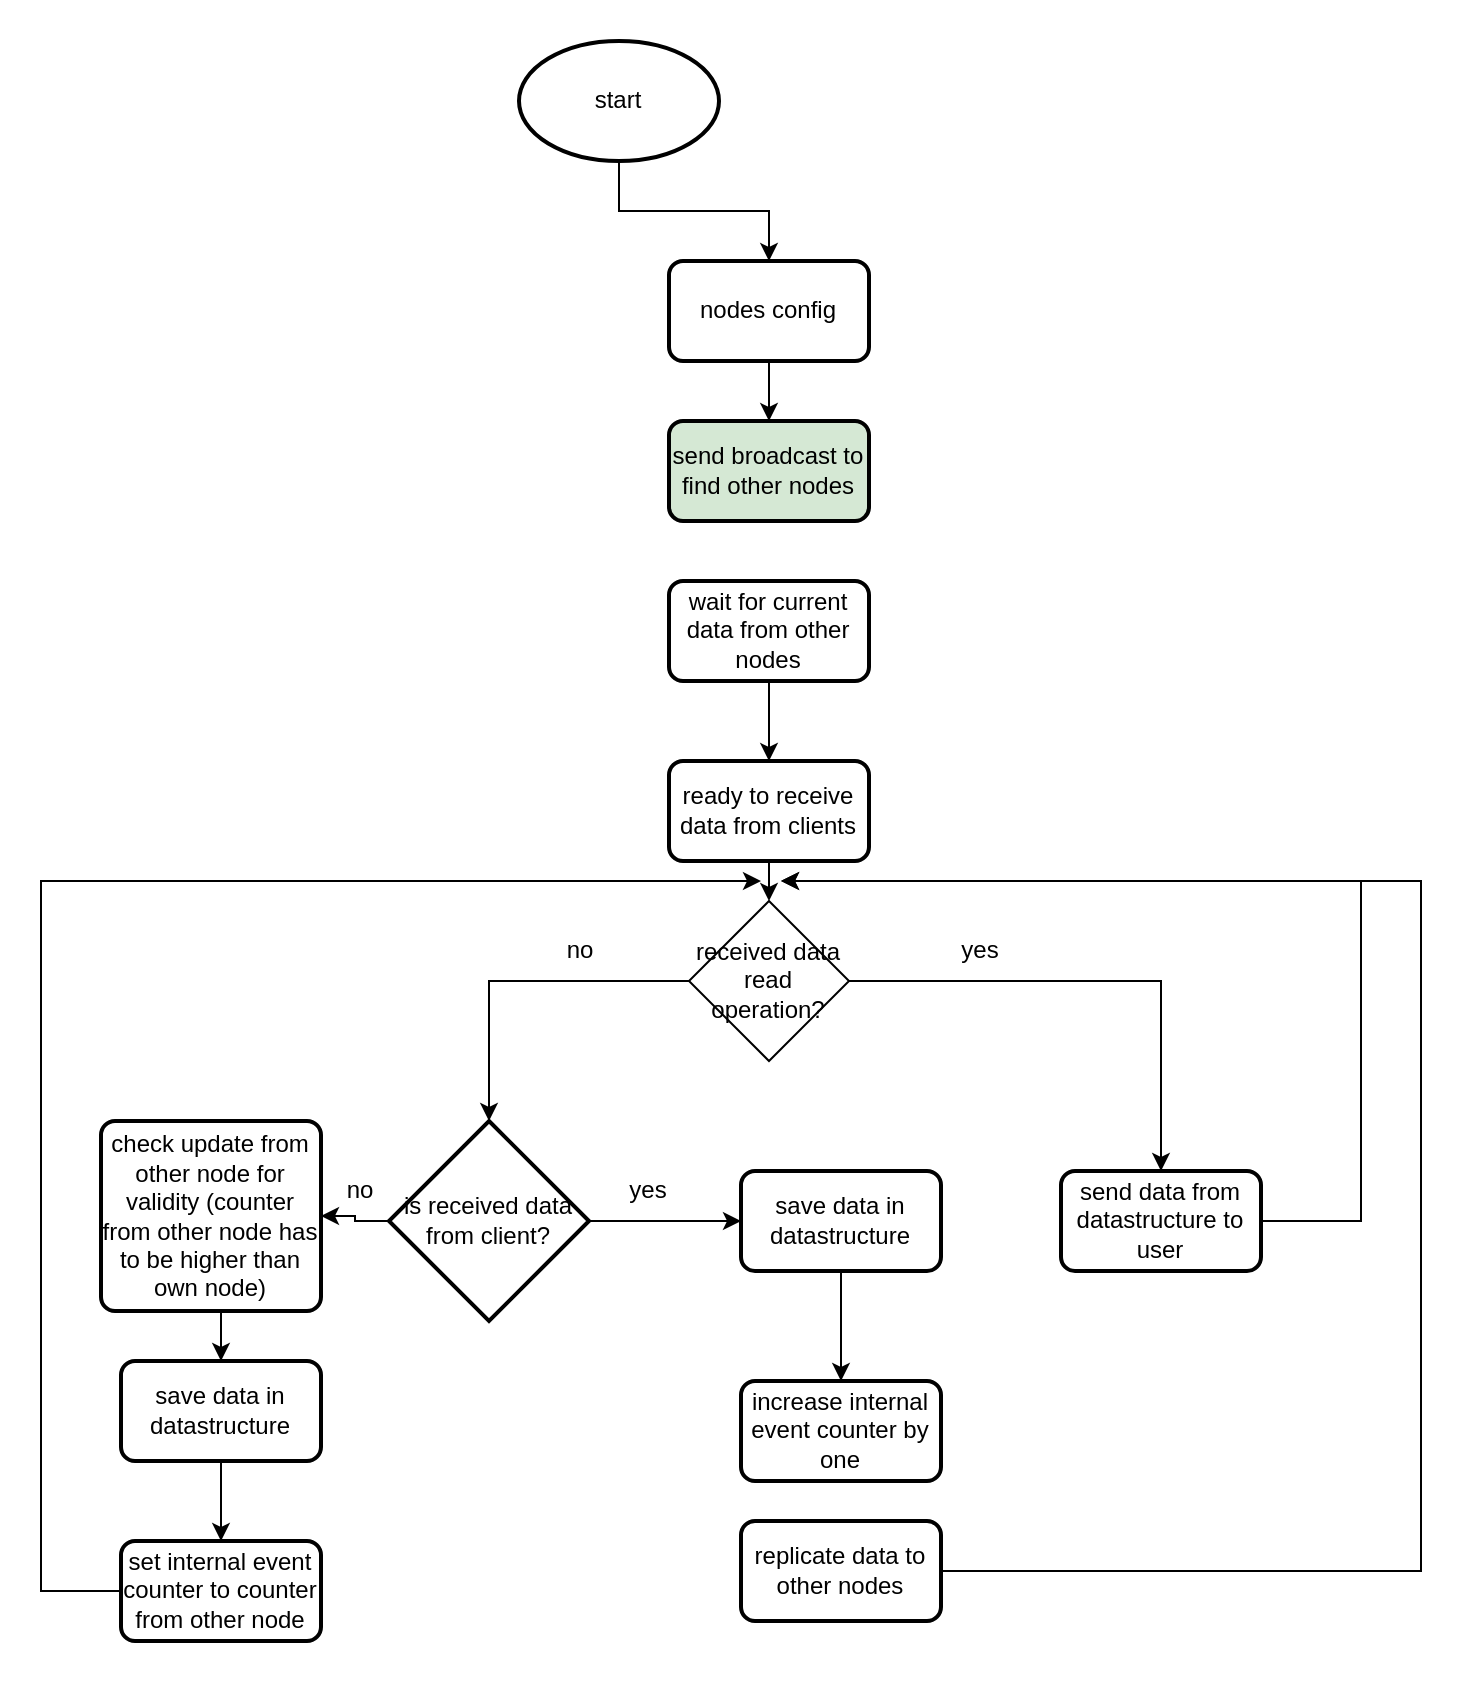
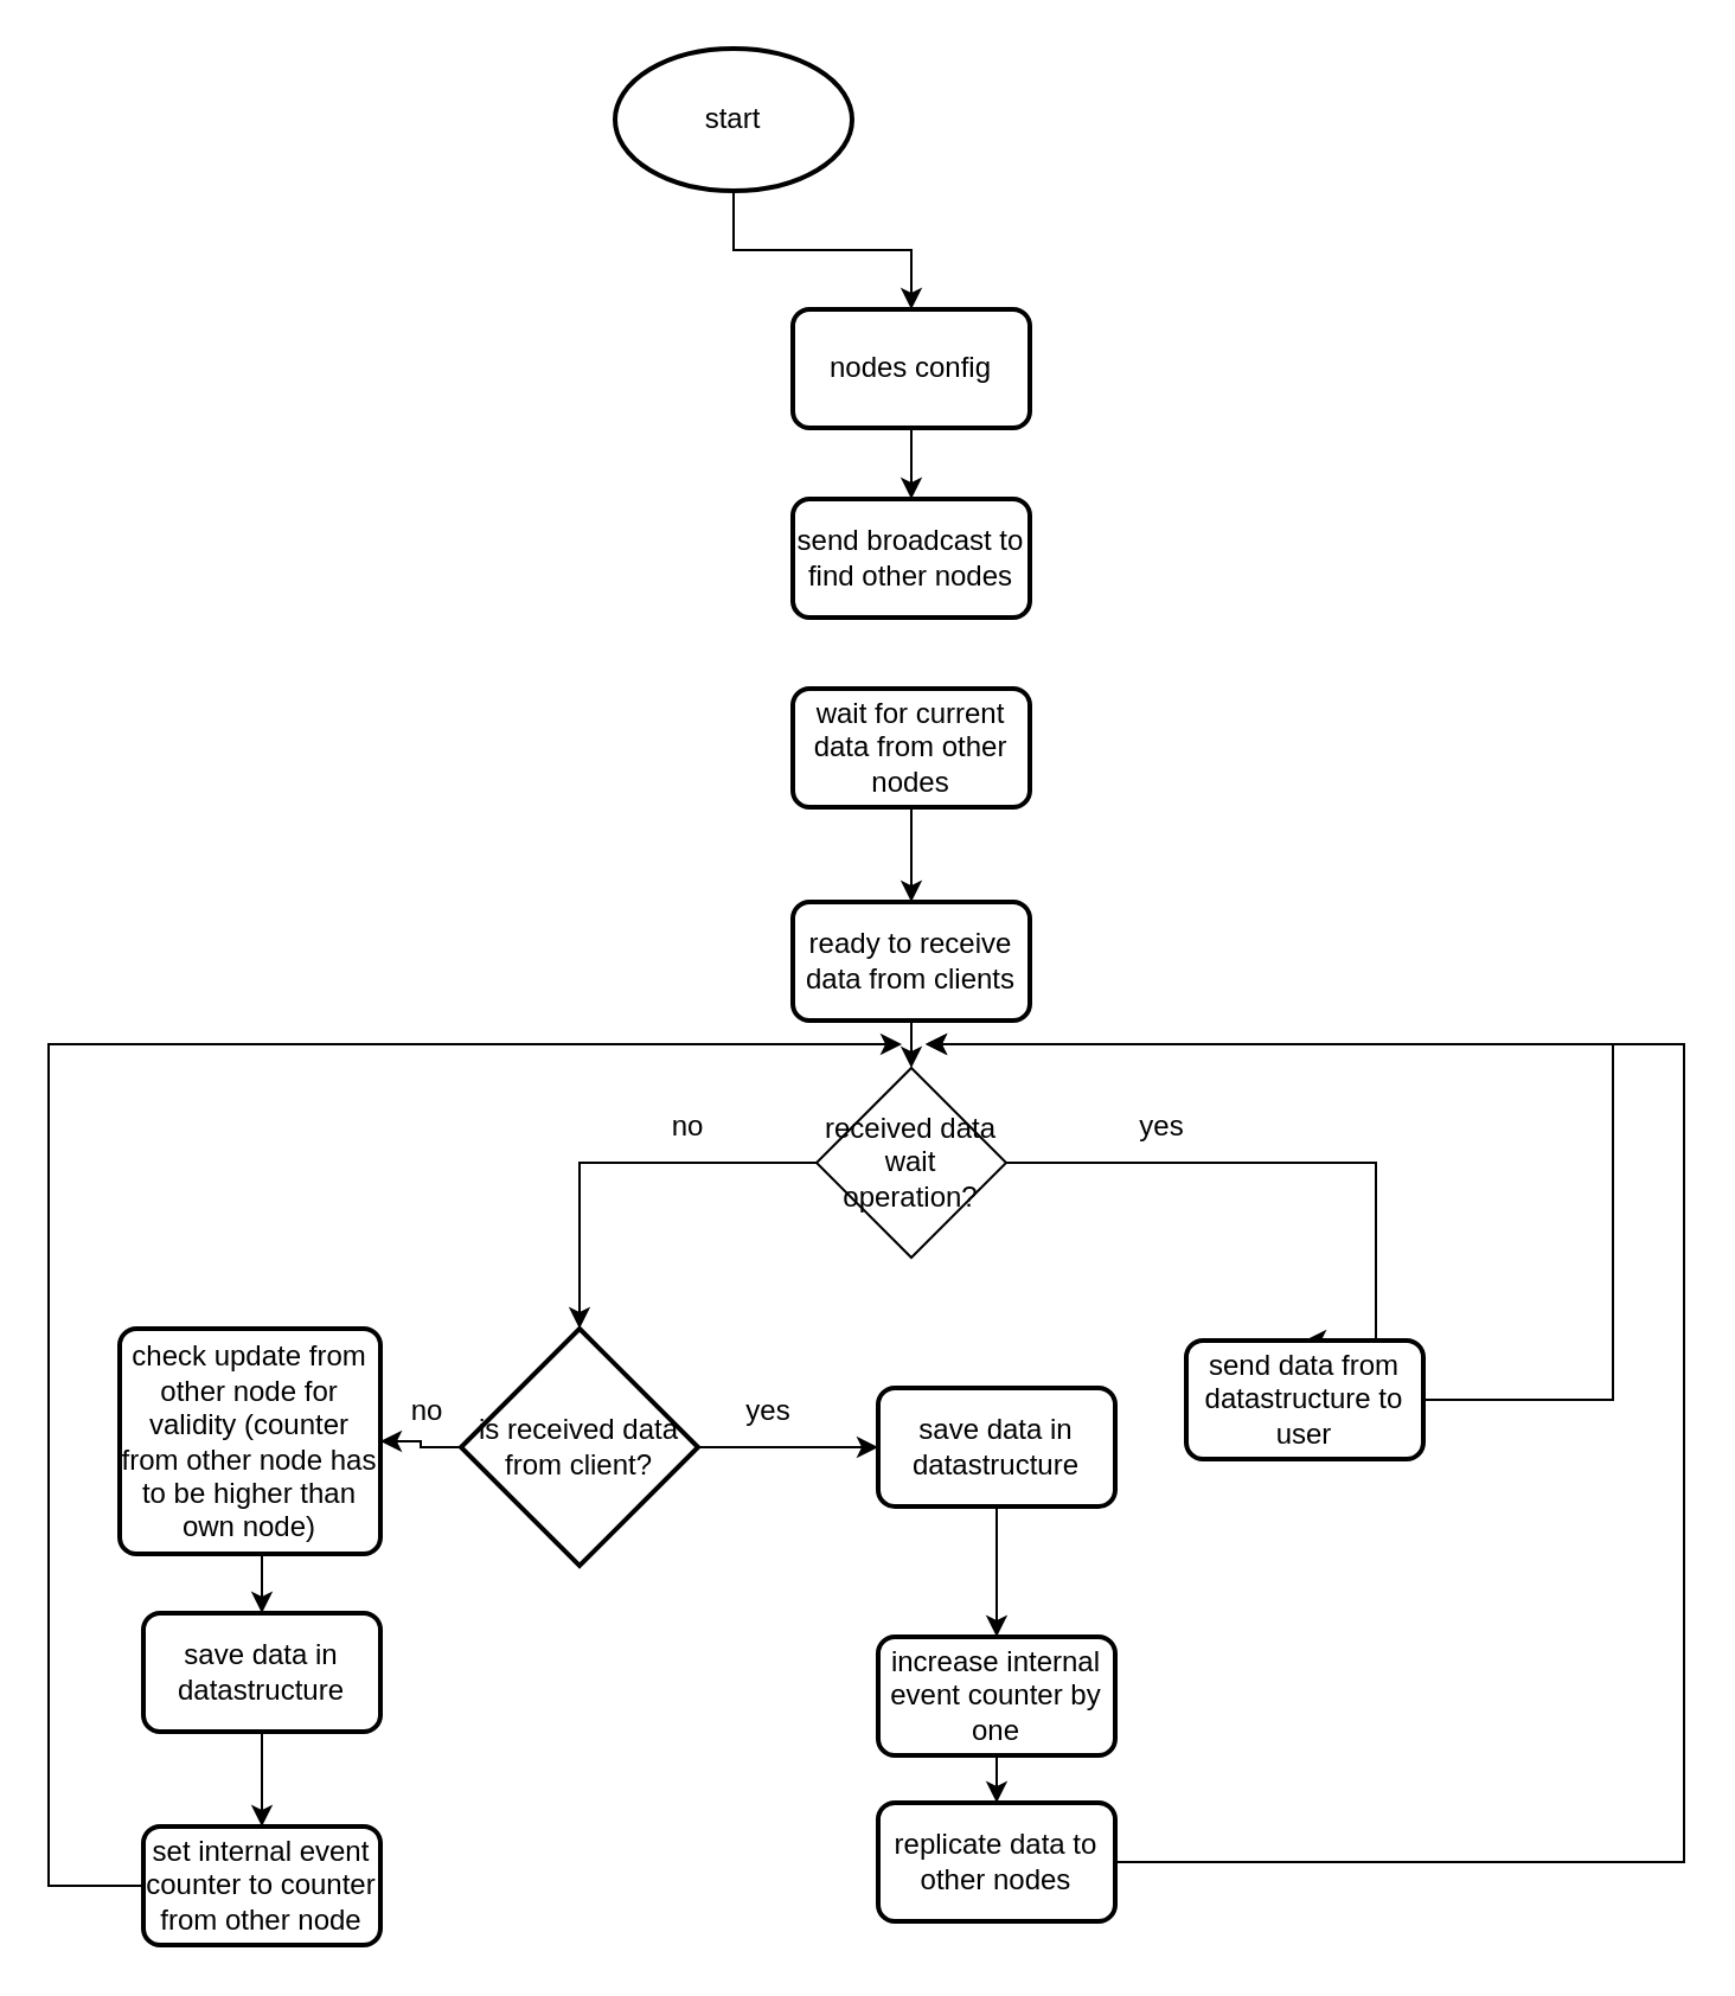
  <mxCell id="0" />
  <mxCell id="1" parent="0" />
  <mxCell id="2" style="edgeStyle=orthogonalEdgeStyle;rounded=0;orthogonalLoop=1;jettySize=auto;html=1;entryX=0.5;entryY=0;entryDx=0;entryDy=0;" parent="1" source="3" target="5" edge="1"><mxGeometry relative="1" as="geometry" /></mxCell>
  <mxCell id="3" value="start" style="strokeWidth=2;html=1;shape=mxgraph.flowchart.start_1;whiteSpace=wrap;" parent="1" vertex="1"><mxGeometry x="259" y="20" width="100" height="60" as="geometry" /></mxCell>
  <mxCell id="4" style="edgeStyle=orthogonalEdgeStyle;rounded=0;orthogonalLoop=1;jettySize=auto;html=1;" parent="1" source="5" target="6" edge="1"><mxGeometry relative="1" as="geometry" /></mxCell>
  <mxCell id="5" value="nodes config" style="rounded=1;whiteSpace=wrap;html=1;absoluteArcSize=1;arcSize=14;strokeWidth=2;" parent="1" vertex="1"><mxGeometry x="334" y="130" width="100" height="50" as="geometry" /></mxCell>
- <mxCell id="6" value="send broadcast to find other nodes" style="rounded=1;whiteSpace=wrap;html=1;absoluteArcSize=1;arcSize=14;strokeWidth=2;fillColor=#d5e8d4;" parent="1" vertex="1"><mxGeometry x="334" y="210" width="100" height="50" as="geometry" /></mxCell>
+ <mxCell id="6" value="send broadcast to find other nodes" style="rounded=1;whiteSpace=wrap;html=1;absoluteArcSize=1;arcSize=14;strokeWidth=2;" parent="1" vertex="1"><mxGeometry x="334" y="210" width="100" height="50" as="geometry" /></mxCell>
  <mxCell id="7" style="edgeStyle=orthogonalEdgeStyle;rounded=0;orthogonalLoop=1;jettySize=auto;html=1;" parent="1" source="8" target="10" edge="1"><mxGeometry relative="1" as="geometry" /></mxCell>
  <mxCell id="8" value="wait for current data from other nodes" style="rounded=1;whiteSpace=wrap;html=1;absoluteArcSize=1;arcSize=14;strokeWidth=2;" parent="1" vertex="1"><mxGeometry x="334" y="290" width="100" height="50" as="geometry" /></mxCell>
  <mxCell id="9" style="edgeStyle=elbowEdgeStyle;rounded=0;orthogonalLoop=1;jettySize=auto;html=1;" parent="1" source="10" target="30" edge="1"><mxGeometry relative="1" as="geometry" /></mxCell>
  <mxCell id="10" value="ready to receive data from clients" style="rounded=1;whiteSpace=wrap;html=1;absoluteArcSize=1;arcSize=14;strokeWidth=2;" parent="1" vertex="1"><mxGeometry x="334" y="380" width="100" height="50" as="geometry" /></mxCell>
  <mxCell id="11" style="edgeStyle=orthogonalEdgeStyle;rounded=0;orthogonalLoop=1;jettySize=auto;html=1;entryX=0;entryY=0.5;entryDx=0;entryDy=0;" parent="1" source="13" target="15" edge="1"><mxGeometry relative="1" as="geometry"><mxPoint x="360" y="610" as="targetPoint" /></mxGeometry></mxCell>
  <mxCell id="12" style="edgeStyle=elbowEdgeStyle;rounded=0;orthogonalLoop=1;jettySize=auto;html=1;entryX=1;entryY=0.5;entryDx=0;entryDy=0;" parent="1" source="13" target="21" edge="1"><mxGeometry relative="1" as="geometry" /></mxCell>
  <mxCell id="13" value="is received data from client?" style="strokeWidth=2;html=1;shape=mxgraph.flowchart.decision;whiteSpace=wrap;" parent="1" vertex="1"><mxGeometry x="194" y="560" width="100" height="100" as="geometry" /></mxCell>
  <mxCell id="14" style="edgeStyle=orthogonalEdgeStyle;rounded=0;orthogonalLoop=1;jettySize=auto;html=1;" parent="1" source="15" target="18" edge="1"><mxGeometry relative="1" as="geometry" /></mxCell>
  <mxCell id="15" value="save data in datastructure" style="rounded=1;whiteSpace=wrap;html=1;absoluteArcSize=1;arcSize=14;strokeWidth=2;" parent="1" vertex="1"><mxGeometry x="370" y="585" width="100" height="50" as="geometry" /></mxCell>
  <mxCell id="16" style="edgeStyle=elbowEdgeStyle;rounded=0;orthogonalLoop=1;jettySize=auto;html=1;exitX=1;exitY=0.5;exitDx=0;exitDy=0;" parent="1" source="27" edge="1"><mxGeometry relative="1" as="geometry"><mxPoint x="390" y="440" as="targetPoint" /><Array as="points"><mxPoint x="710" y="620" /><mxPoint x="510" y="530" /></Array></mxGeometry></mxCell>
+ <mxCell id="17" style="edgeStyle=elbowEdgeStyle;rounded=0;orthogonalLoop=1;jettySize=auto;html=1;" parent="1" source="18" target="27" edge="1"><mxGeometry relative="1" as="geometry" /></mxCell>
  <mxCell id="18" value="increase internal event counter by one" style="rounded=1;whiteSpace=wrap;html=1;absoluteArcSize=1;arcSize=14;strokeWidth=2;" parent="1" vertex="1"><mxGeometry x="370" y="690" width="100" height="50" as="geometry" /></mxCell>
  <mxCell id="19" value="yes" style="text;html=1;strokeColor=none;fillColor=none;align=center;verticalAlign=middle;whiteSpace=wrap;rounded=0;" parent="1" vertex="1"><mxGeometry x="294" y="580" width="60" height="30" as="geometry" /></mxCell>
  <mxCell id="20" style="edgeStyle=elbowEdgeStyle;rounded=0;orthogonalLoop=1;jettySize=auto;html=1;" parent="1" source="21" target="24" edge="1"><mxGeometry relative="1" as="geometry" /></mxCell>
  <mxCell id="21" value="check update from other node for validity (counter from other node has to be higher than own node)" style="rounded=1;whiteSpace=wrap;html=1;absoluteArcSize=1;arcSize=14;strokeWidth=2;" parent="1" vertex="1"><mxGeometry x="50" y="560" width="110" height="95" as="geometry" /></mxCell>
  <mxCell id="22" style="edgeStyle=elbowEdgeStyle;rounded=0;orthogonalLoop=1;jettySize=auto;html=1;exitX=0;exitY=0.5;exitDx=0;exitDy=0;" parent="1" source="26" edge="1"><mxGeometry relative="1" as="geometry"><mxPoint x="380" y="440" as="targetPoint" /><Array as="points"><mxPoint x="20" y="530" /></Array></mxGeometry></mxCell>
  <mxCell id="23" style="edgeStyle=elbowEdgeStyle;rounded=0;orthogonalLoop=1;jettySize=auto;html=1;" parent="1" source="24" target="26" edge="1"><mxGeometry relative="1" as="geometry" /></mxCell>
  <mxCell id="24" value="save data in datastructure" style="rounded=1;whiteSpace=wrap;html=1;absoluteArcSize=1;arcSize=14;strokeWidth=2;" parent="1" vertex="1"><mxGeometry x="60" y="680" width="100" height="50" as="geometry" /></mxCell>
  <mxCell id="25" value="no" style="text;html=1;strokeColor=none;fillColor=none;align=center;verticalAlign=middle;whiteSpace=wrap;rounded=0;" parent="1" vertex="1"><mxGeometry x="150" y="580" width="60" height="30" as="geometry" /></mxCell>
  <mxCell id="26" value="set internal event counter to counter from other node" style="rounded=1;whiteSpace=wrap;html=1;absoluteArcSize=1;arcSize=14;strokeWidth=2;" parent="1" vertex="1"><mxGeometry x="60" y="770" width="100" height="50" as="geometry" /></mxCell>
  <mxCell id="27" value="replicate data to other nodes" style="rounded=1;whiteSpace=wrap;html=1;absoluteArcSize=1;arcSize=14;strokeWidth=2;" parent="1" vertex="1"><mxGeometry x="370" y="760" width="100" height="50" as="geometry" /></mxCell>
  <mxCell id="28" style="edgeStyle=elbowEdgeStyle;rounded=0;orthogonalLoop=1;jettySize=auto;html=1;entryX=0.5;entryY=0;entryDx=0;entryDy=0;entryPerimeter=0;" parent="1" source="30" target="13" edge="1"><mxGeometry relative="1" as="geometry"><Array as="points"><mxPoint x="244" y="490" /></Array></mxGeometry></mxCell>
  <mxCell id="29" style="edgeStyle=elbowEdgeStyle;rounded=0;orthogonalLoop=1;jettySize=auto;html=1;entryX=0.5;entryY=0;entryDx=0;entryDy=0;exitX=1;exitY=0.5;exitDx=0;exitDy=0;" parent="1" source="30" target="33" edge="1"><mxGeometry relative="1" as="geometry"><Array as="points"><mxPoint x="580" y="530" /></Array></mxGeometry></mxCell>
- <mxCell id="30" value="received data read operation?" style="rhombus;whiteSpace=wrap;html=1;" parent="1" vertex="1"><mxGeometry x="344" y="450" width="80" height="80" as="geometry" /></mxCell>
+ <mxCell id="30" value="received data wait operation?" style="rhombus;whiteSpace=wrap;html=1;" parent="1" vertex="1"><mxGeometry x="344" y="450" width="80" height="80" as="geometry" /></mxCell>
  <mxCell id="31" value="no" style="text;html=1;strokeColor=none;fillColor=none;align=center;verticalAlign=middle;whiteSpace=wrap;rounded=0;" parent="1" vertex="1"><mxGeometry x="260" y="460" width="60" height="30" as="geometry" /></mxCell>
  <mxCell id="32" style="edgeStyle=elbowEdgeStyle;rounded=0;orthogonalLoop=1;jettySize=auto;html=1;" parent="1" source="33" edge="1"><mxGeometry relative="1" as="geometry"><mxPoint x="390" y="440" as="targetPoint" /><Array as="points"><mxPoint x="680" y="530" /></Array></mxGeometry></mxCell>
- <mxCell id="33" value="send data from datastructure to user" style="rounded=1;whiteSpace=wrap;html=1;absoluteArcSize=1;arcSize=14;strokeWidth=2;" parent="1" vertex="1"><mxGeometry x="530" y="585" width="100" height="50" as="geometry" /></mxCell>
+ <mxCell id="33" value="send data from datastructure to user" style="rounded=1;whiteSpace=wrap;html=1;absoluteArcSize=1;arcSize=14;strokeWidth=2;" parent="1" vertex="1"><mxGeometry x="500" y="565" width="100" height="50" as="geometry" /></mxCell>
  <mxCell id="34" value="yes" style="text;html=1;strokeColor=none;fillColor=none;align=center;verticalAlign=middle;whiteSpace=wrap;rounded=0;" parent="1" vertex="1"><mxGeometry x="460" y="460" width="60" height="30" as="geometry" /></mxCell>
